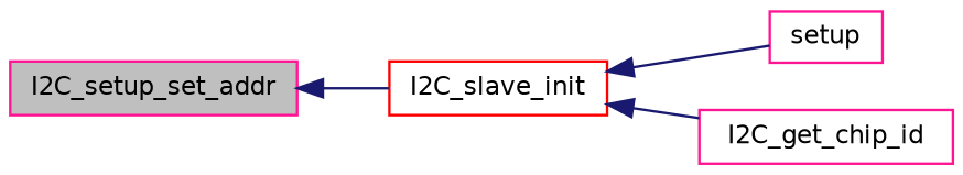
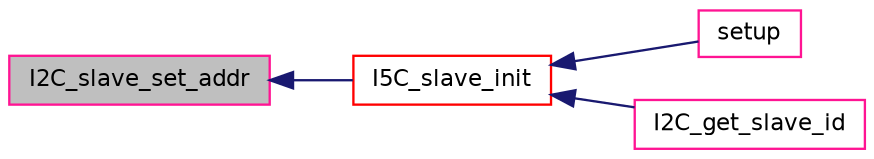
  digraph {
    rankdir=LR
    node [color=deeppink fillcolor=white fontname=Helvetica fontsize=10 shape=record style=filled]
    edge [color=midnightblue dir=back fontname=Helvetica fontsize=10 labelfontname=Helvetica labelfontsize=10 style=solid]
-   n1 [fillcolor=grey75 fontcolor=black height=0.2 label=I2C_setup_set_addr width=0.4]
-   n2 [color=red height=0.2 label=I2C_slave_init width=0.4]
+   n1 [fillcolor=grey75 fontcolor=black height=0.2 label=I2C_slave_set_addr width=0.4]
+   n2 [color=red height=0.2 label=I5C_slave_init width=0.4]
    n3 [height=0.2 label=setup width=0.4]
-   n4 [height=0.2 label=I2C_get_chip_id width=0.4]
+   n4 [height=0.2 label=I2C_get_slave_id width=0.4]
    n1 -> n2
    n2 -> n3
    n2 -> n4
  }
